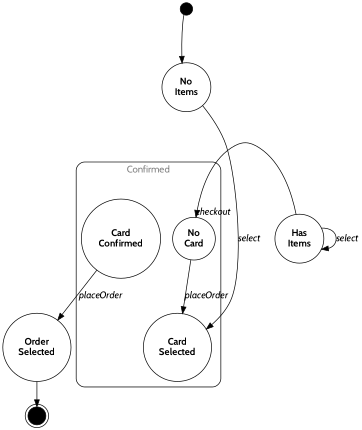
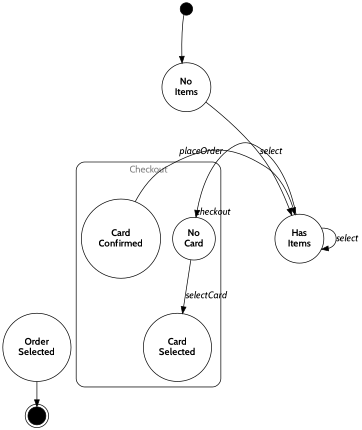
  digraph {
    compound=true
    fontcolor=gray50
    fontname=Cabin
    rankdir=TB
    splines=true
    node [fontname="Cabin Bold" shape=circle dmargin=0]
    edge [fontname="Cabin Italic"]
    Initial [height=.25 shape=point width=.25 dmargin=""]
    n2 [height=0.5 label="No\nItems" width=0.5]
    invis_checkout [height=0.5 style=invis width=0.5]
    n4 [height=0.5 label="Order\nSelected" width=0.5]
    n5 [height=0.5 label="No\nCard" width=0.5]
    n6 [height=0.5 label="Card\nSelected" width=0.5]
    n7 [height=0.5 label="Card\nConfirmed" width=0.5]
    n8 [height=0.5 label="Has\nItems" width=0.5]
    End [height=.25 peripheries=2 shape=point width=.25 dmargin=""]
    subgraph sub_1 {
      rank=same
      Initial
    }
    subgraph sub_2 {
      rank=same
      n2
      invis_checkout
    }
    subgraph sub_3 {
      rank=same
      n4
    }
    subgraph cluster_4 {
      color=black
-     label=Confirmed
+     label=Checkout
      style=rounded
      n5
      n6
      n7
    }
    Initial -> n2
    Initial -> n2 [style=invis]
    Initial -> invis_checkout [style=invis]
    n2 -> n4 [style=invis]
-   n2 -> n6 [label=select]
+   n2 -> n8 [label=select]
    invis_checkout -> n4 [style=invis]
    invis_checkout -> n5 [style=invis]
    n4 -> End
-   n5 -> n6 [label=placeOrder]
-   n7 -> n4 [label=placeOrder]
+   n5 -> n6 [label=selectCard]
+   n7 -> n8 [label=placeOrder]
    n8 -> n5 [headlabel="checkout  "]
    n8 -> n8 [label=select]
  }
